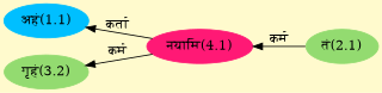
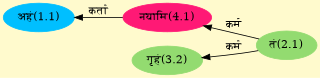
  digraph {
    bgcolor=lemonchiffon1
    compound=true
    rankdir=LR
    node [color="#93DB70" style=filled]
    edge [dir=back]
    n1 [color="#00BFFF" label="अहं(1.1)"]
    n2 [color="#FF1975" label="नयामि(4.1)"]
    n3 [label="तं(2.1)"]
    n4 [label="गृहं(3.2)"]
    n1 -> n2 [label="कर्ता"]
    n2 -> n3 [label="कर्म"]
-   n4 -> n2 [label="कर्म"]
+   n4 -> n3 [label="कर्म"]
  }
